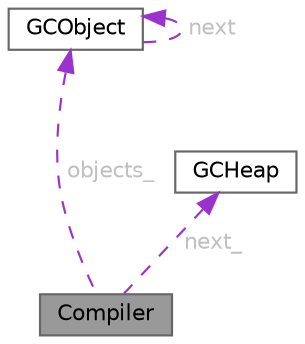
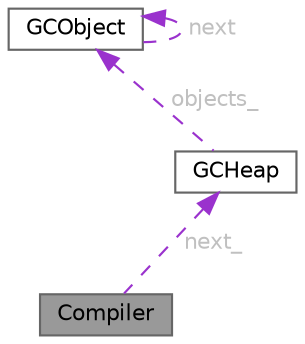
  digraph {
    node [color=gray40 fillcolor=white fontname=Helvetica fontsize=10 shape=box style=filled]
    edge [color=darkorchid3 dir=back fontcolor=grey fontname=Helvetica fontsize=10 labelfontname=Helvetica labelfontsize=10 style=dashed]
    n1 [fillcolor=grey60 fontcolor=black height=0.2 label=Compiler width=0.4]
    n2 [height=0.2 label=GCHeap width=0.4]
    n3 [height=0.2 label=GCObject width=0.4]
    n2 -> n1 [label=" next_"]
-   n3 -> n1 [label=" objects_"]
+   n3 -> n2 [label=" objects_"]
    n3 -> n3 [label=" next"]
  }
